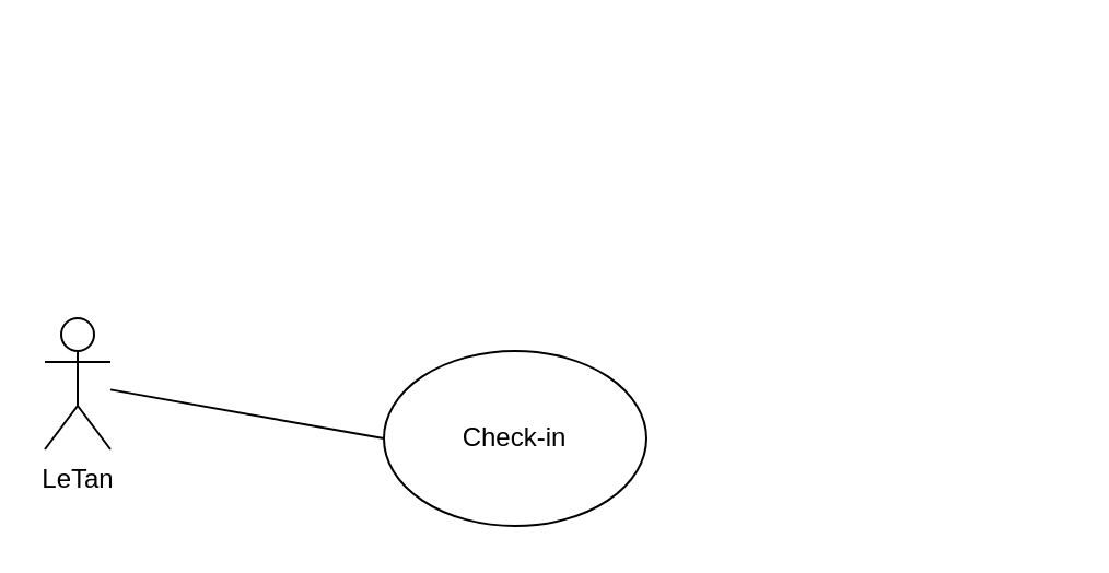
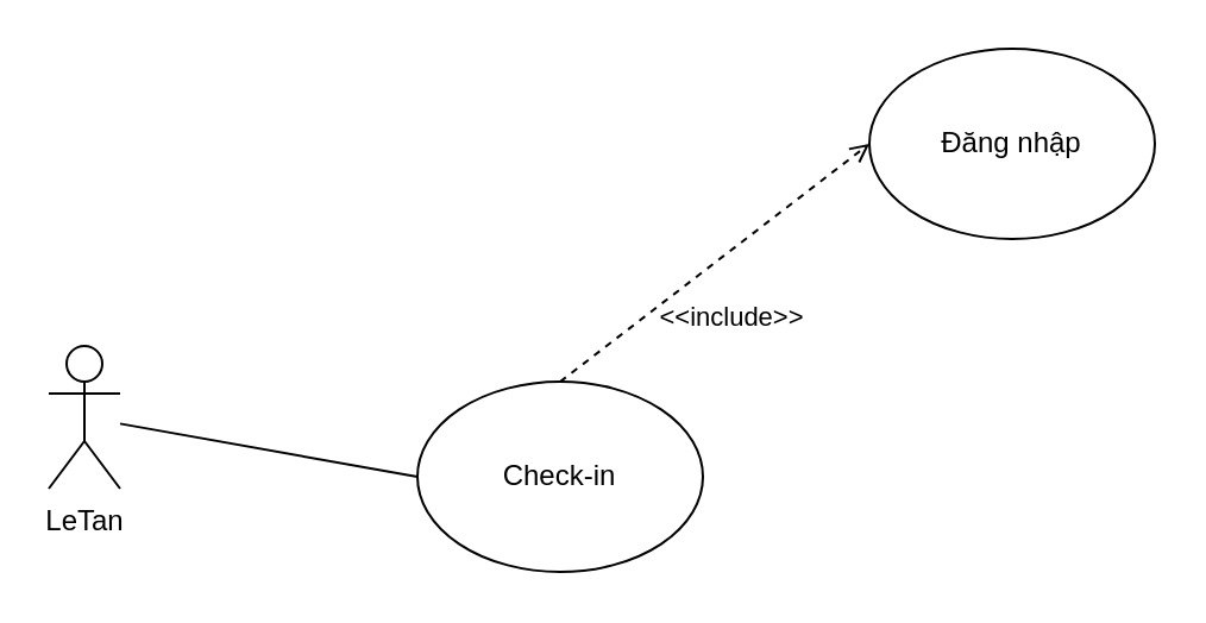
  <mxCell id="0" />
  <mxCell id="1" parent="0" />
  <mxCell id="2" value="LeTan" style="shape=umlActor;verticalLabelPosition=bottom;verticalAlign=top;html=1;outlineConnect=0;" parent="1" vertex="1"><mxGeometry x="20" y="145" width="30" height="60" as="geometry" /></mxCell>
+ <mxCell id="3" value="Đăng nhập" style="ellipse;whiteSpace=wrap;html=1;" parent="1" vertex="1"><mxGeometry x="365" y="20" width="120" height="80" as="geometry" /></mxCell>
  <mxCell id="4" value="Check-in" style="ellipse;whiteSpace=wrap;html=1;" parent="1" vertex="1"><mxGeometry x="175" y="160" width="120" height="80" as="geometry" /></mxCell>
  <mxCell id="5" value="" style="endArrow=none;html=1;entryX=0;entryY=0.5;entryDx=0;entryDy=0;" parent="1" source="2" target="4" edge="1"><mxGeometry width="50" height="50" relative="1" as="geometry"><mxPoint x="235" y="70" as="sourcePoint" /><mxPoint x="285" y="20" as="targetPoint" /></mxGeometry></mxCell>
+ <mxCell id="6" value="&amp;lt;&amp;lt;include&amp;gt;&amp;gt;" style="edgeStyle=none;html=1;endArrow=open;verticalAlign=bottom;dashed=1;labelBackgroundColor=none;exitX=0.5;exitY=0;exitDx=0;exitDy=0;entryX=0;entryY=0.5;entryDx=0;entryDy=0;" edge="1" parent="1" source="4" target="3"><mxGeometry x="-0.167" y="-30" width="160" relative="1" as="geometry"><mxPoint x="175" y="110" as="sourcePoint" /><mxPoint x="335" y="110" as="targetPoint" /><mxPoint as="offset" /></mxGeometry></mxCell>
